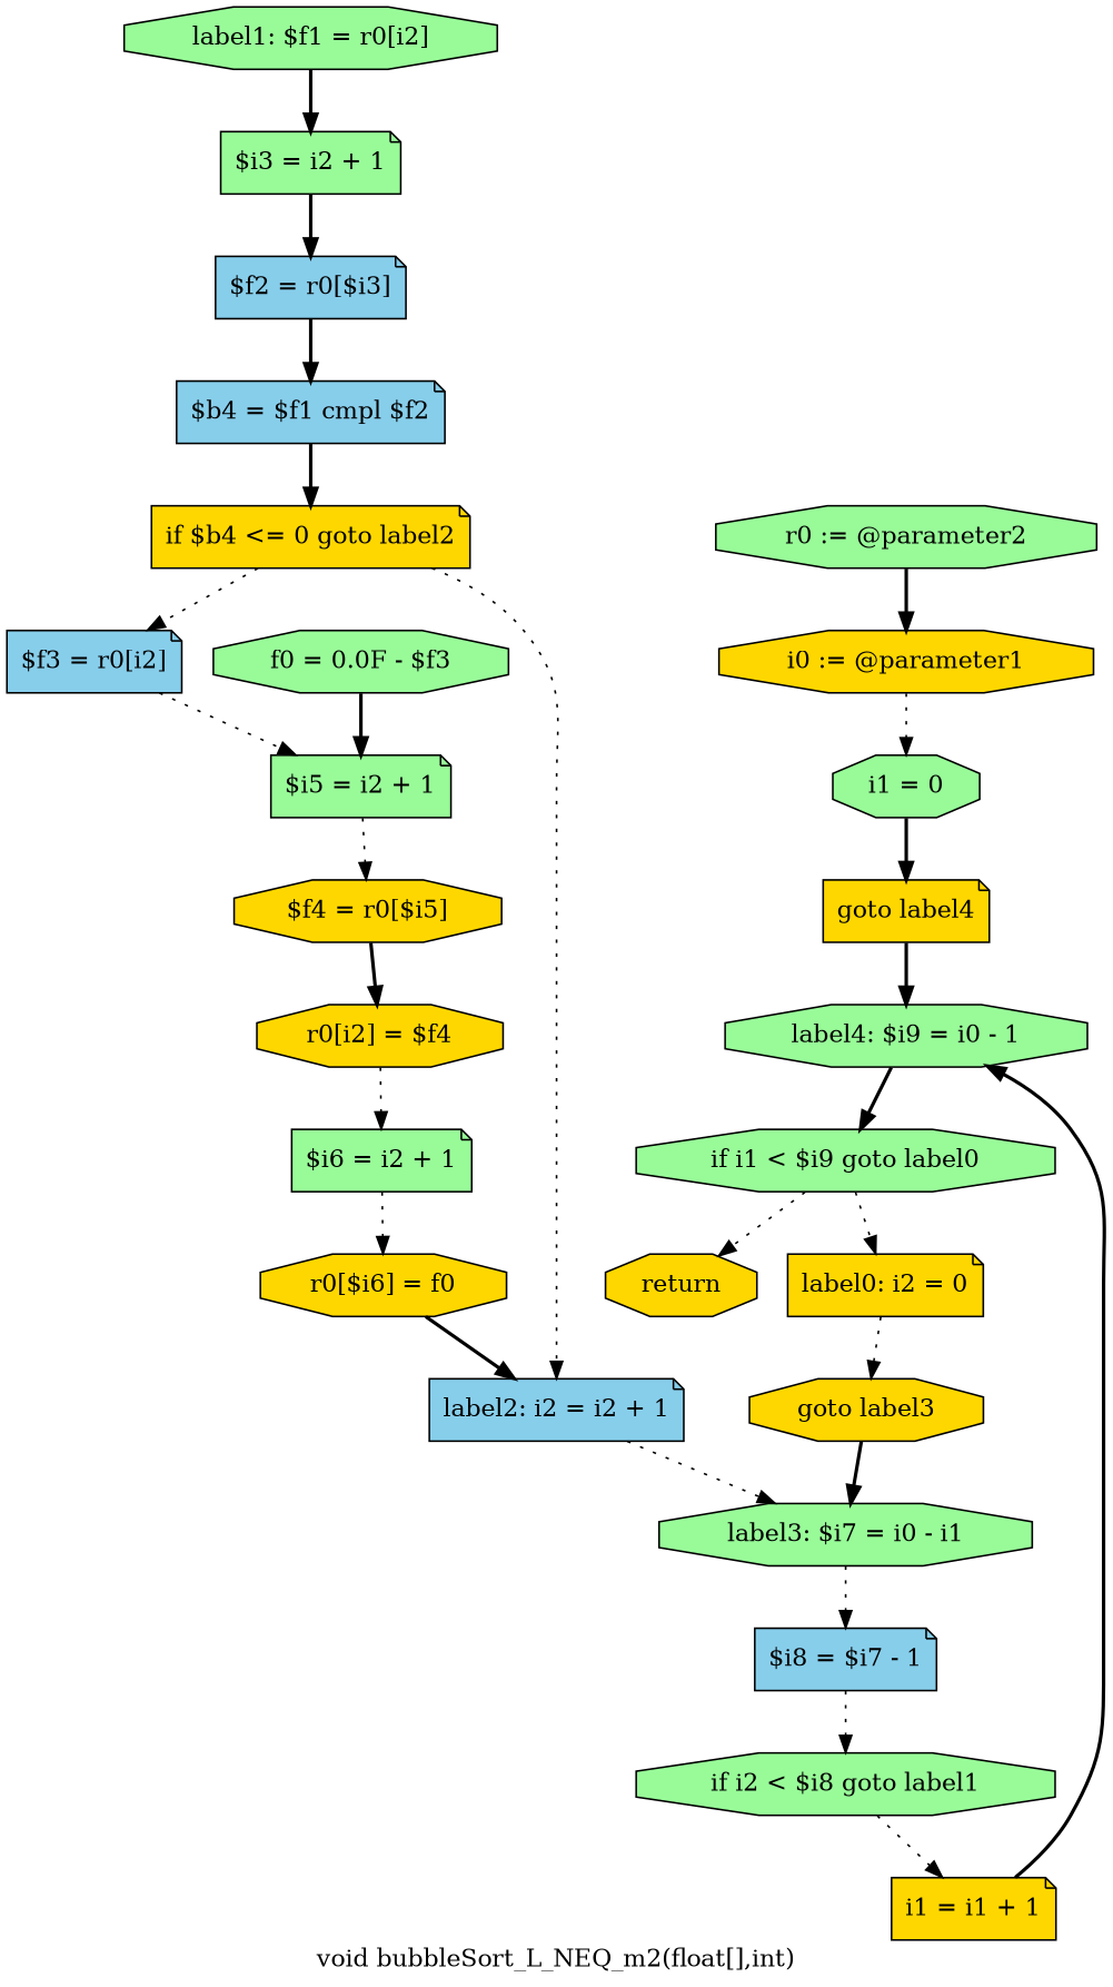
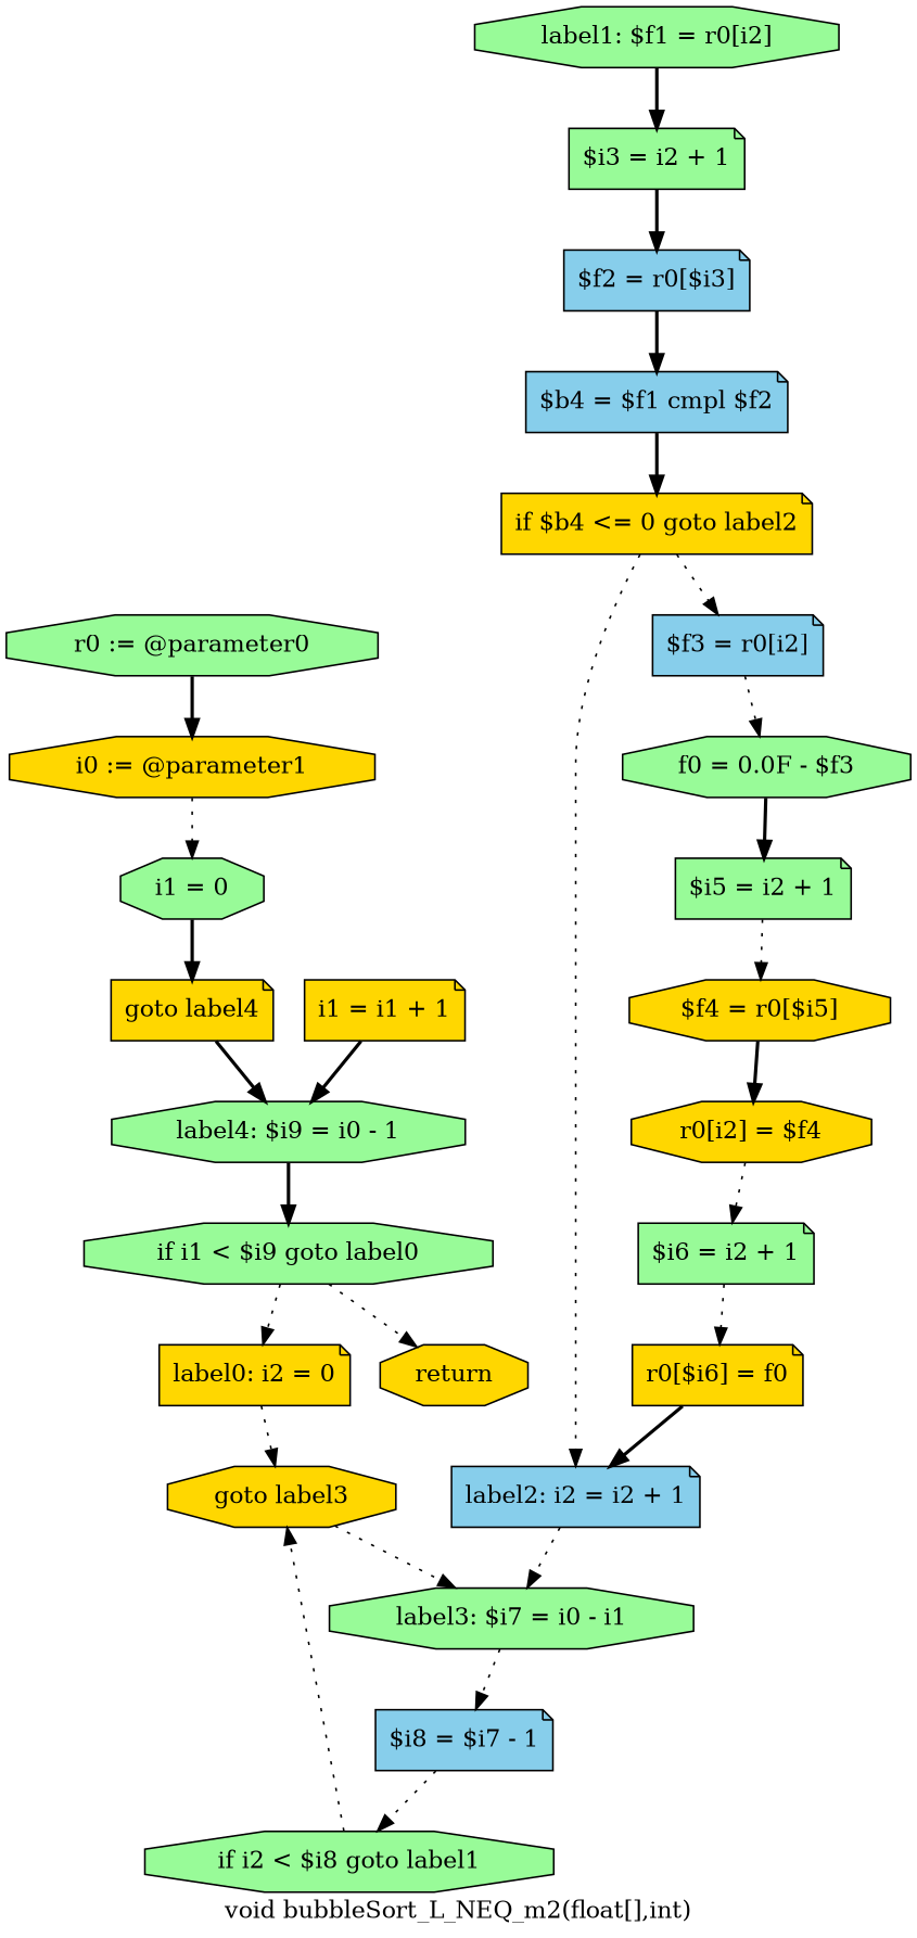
  digraph {
    label="void bubbleSort_L_NEQ_m2(float[],int)"
    node [fillcolor=palegreen shape=octagon style=filled]
    edge [style=dotted]
-   n1 [label="r0 := @parameter2"]
+   n1 [label="r0 := @parameter0"]
    n2 [fillcolor=gold label="i0 := @parameter1"]
    n3 [label="i1 = 0"]
    n4 [fillcolor=gold label="goto label4" shape=note]
    n5 [label="label4: $i9 = i0 - 1"]
    n6 [label="if i1 < $i9 goto label0"]
    n7 [fillcolor=gold label="label0: i2 = 0" shape=note]
    n8 [fillcolor=gold label=return]
    n9 [fillcolor=gold label="goto label3"]
    n10 [label="label3: $i7 = i0 - i1"]
    n11 [fillcolor=skyblue label="$i8 = $i7 - 1" shape=note]
    n12 [label="if i2 < $i8 goto label1"]
    n13 [label="label1: $f1 = r0[i2]"]
    n14 [label="$i3 = i2 + 1" shape=note]
    n15 [fillcolor=skyblue label="$f2 = r0[$i3]" shape=note]
    n16 [fillcolor=skyblue label="$b4 = $f1 cmpl $f2" shape=note]
    n17 [fillcolor=gold label="if $b4 <= 0 goto label2" shape=note]
    n18 [fillcolor=skyblue label="$f3 = r0[i2]" shape=note]
    n19 [fillcolor=skyblue label="label2: i2 = i2 + 1" shape=note]
    n20 [label="f0 = 0.0F - $f3"]
    n21 [label="$i5 = i2 + 1" shape=note]
    n22 [fillcolor=gold label="$f4 = r0[$i5]"]
    n23 [fillcolor=gold label="r0[i2] = $f4"]
    n24 [label="$i6 = i2 + 1" shape=note]
-   n25 [fillcolor=gold label="r0[$i6] = f0"]
+   n25 [fillcolor=gold label="r0[$i6] = f0" shape=note]
    n26 [fillcolor=gold label="i1 = i1 + 1" shape=note]
    n1 -> n2 [style=bold]
    n2 -> n3
    n3 -> n4 [style=bold]
    n4 -> n5 [style=bold]
    n5 -> n6 [style=bold]
    n6 -> n7
    n6 -> n8
    n7 -> n9
-   n9 -> n10 [style=bold]
+   n9 -> n10
    n10 -> n11
    n11 -> n12
-   n12 -> n26
+   n12 -> n9
    n13 -> n14 [style=bold]
    n14 -> n15 [style=bold]
    n15 -> n16 [style=bold]
    n16 -> n17 [style=bold]
    n17 -> n18
    n17 -> n19
-   n18 -> n21
+   n18 -> n20
    n19 -> n10
    n20 -> n21 [style=bold]
    n21 -> n22
    n22 -> n23 [style=bold]
    n23 -> n24
    n24 -> n25
    n25 -> n19 [style=bold]
    n26 -> n5 [style=bold]
  }
